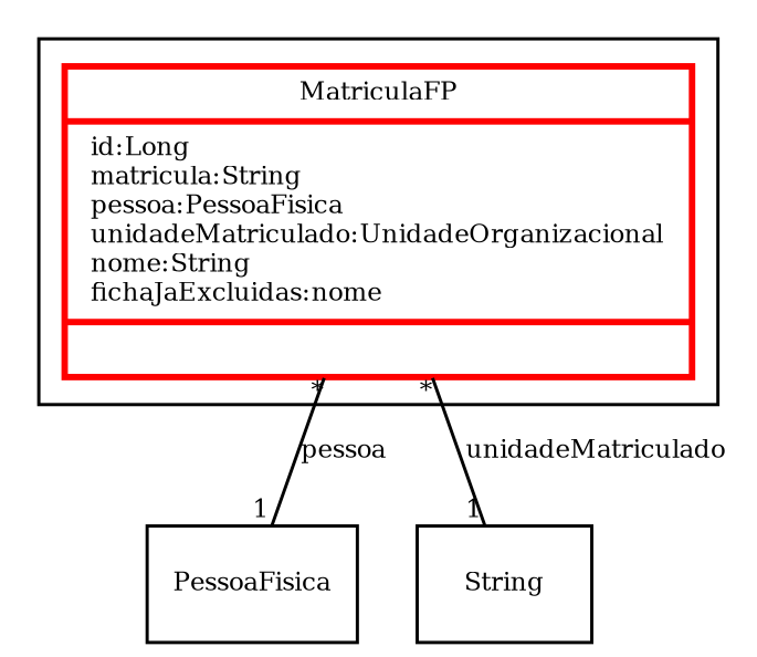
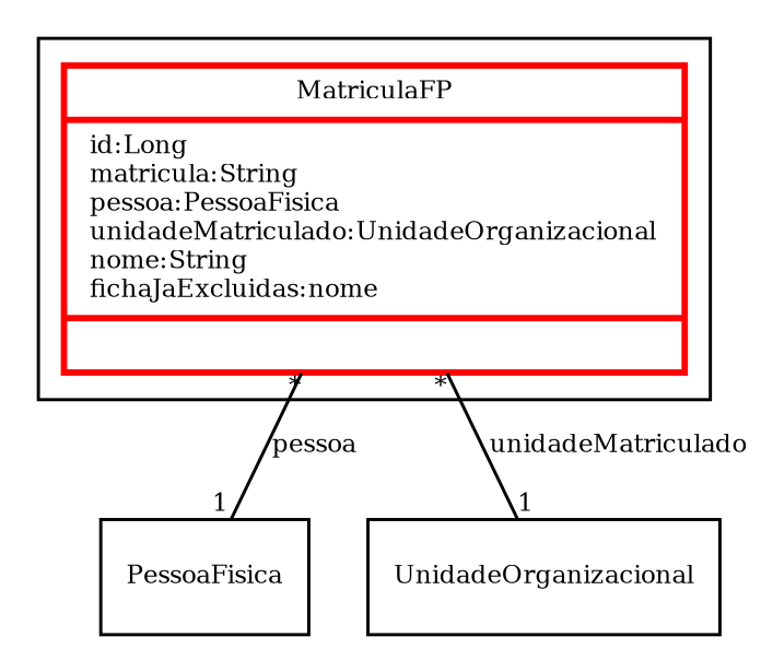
  digraph {
    fontname="Times-Roman"
    fontsize=8
    node [fontname="Times-Roman" fontsize=8 shape=record]
    edge [arrowhead=none fontname="Times-Roman" fontsize=8 headlabel=1 taillabel="*"]
    n1 [color="#FF0000" label="{MatriculaFP|id:Long\lmatricula:String\lpessoa:PessoaFisica\lunidadeMatriculado:UnidadeOrganizacional\lnome:String\lfichaJaExcluidas:nome\l|\l}" style=bold]
    PessoaFisica
-   UnidadeOrganizacional [label=String]
+   UnidadeOrganizacional
    subgraph cluster_1 {
      n1
    }
    n1 -> PessoaFisica [label=pessoa]
    n1 -> UnidadeOrganizacional [label=unidadeMatriculado]
  }
